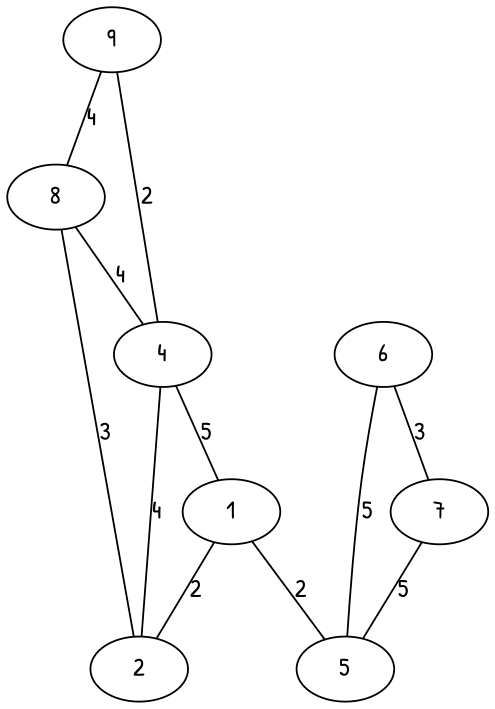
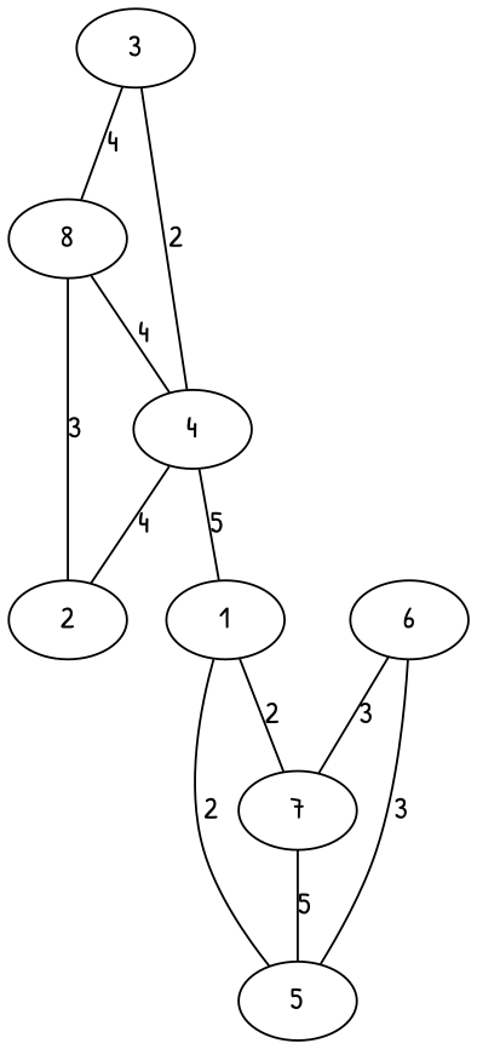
  graph {
    fontname="Patrick Hand"
    node [fontname="Patrick Hand"]
    edge [fontname="Patrick Hand"]
    n1 [label=8]
-   3 [label=9]
+   3
    4
    2
    1
    6
    5
    7
    n1 -- 4 [label=4]
    n1 -- 2 [label=3]
    3 -- n1 [label=4]
    3 -- 4 [label=2]
    4 -- 2 [label=4]
    4 -- 1 [label=5]
-   1 -- 2 [label=2]
+   1 -- 7 [label=2]
    1 -- 5 [label=2]
-   6 -- 5 [label=5]
+   6 -- 5 [label=3]
    6 -- 7 [label=3]
    7 -- 5 [label=5]
  }
